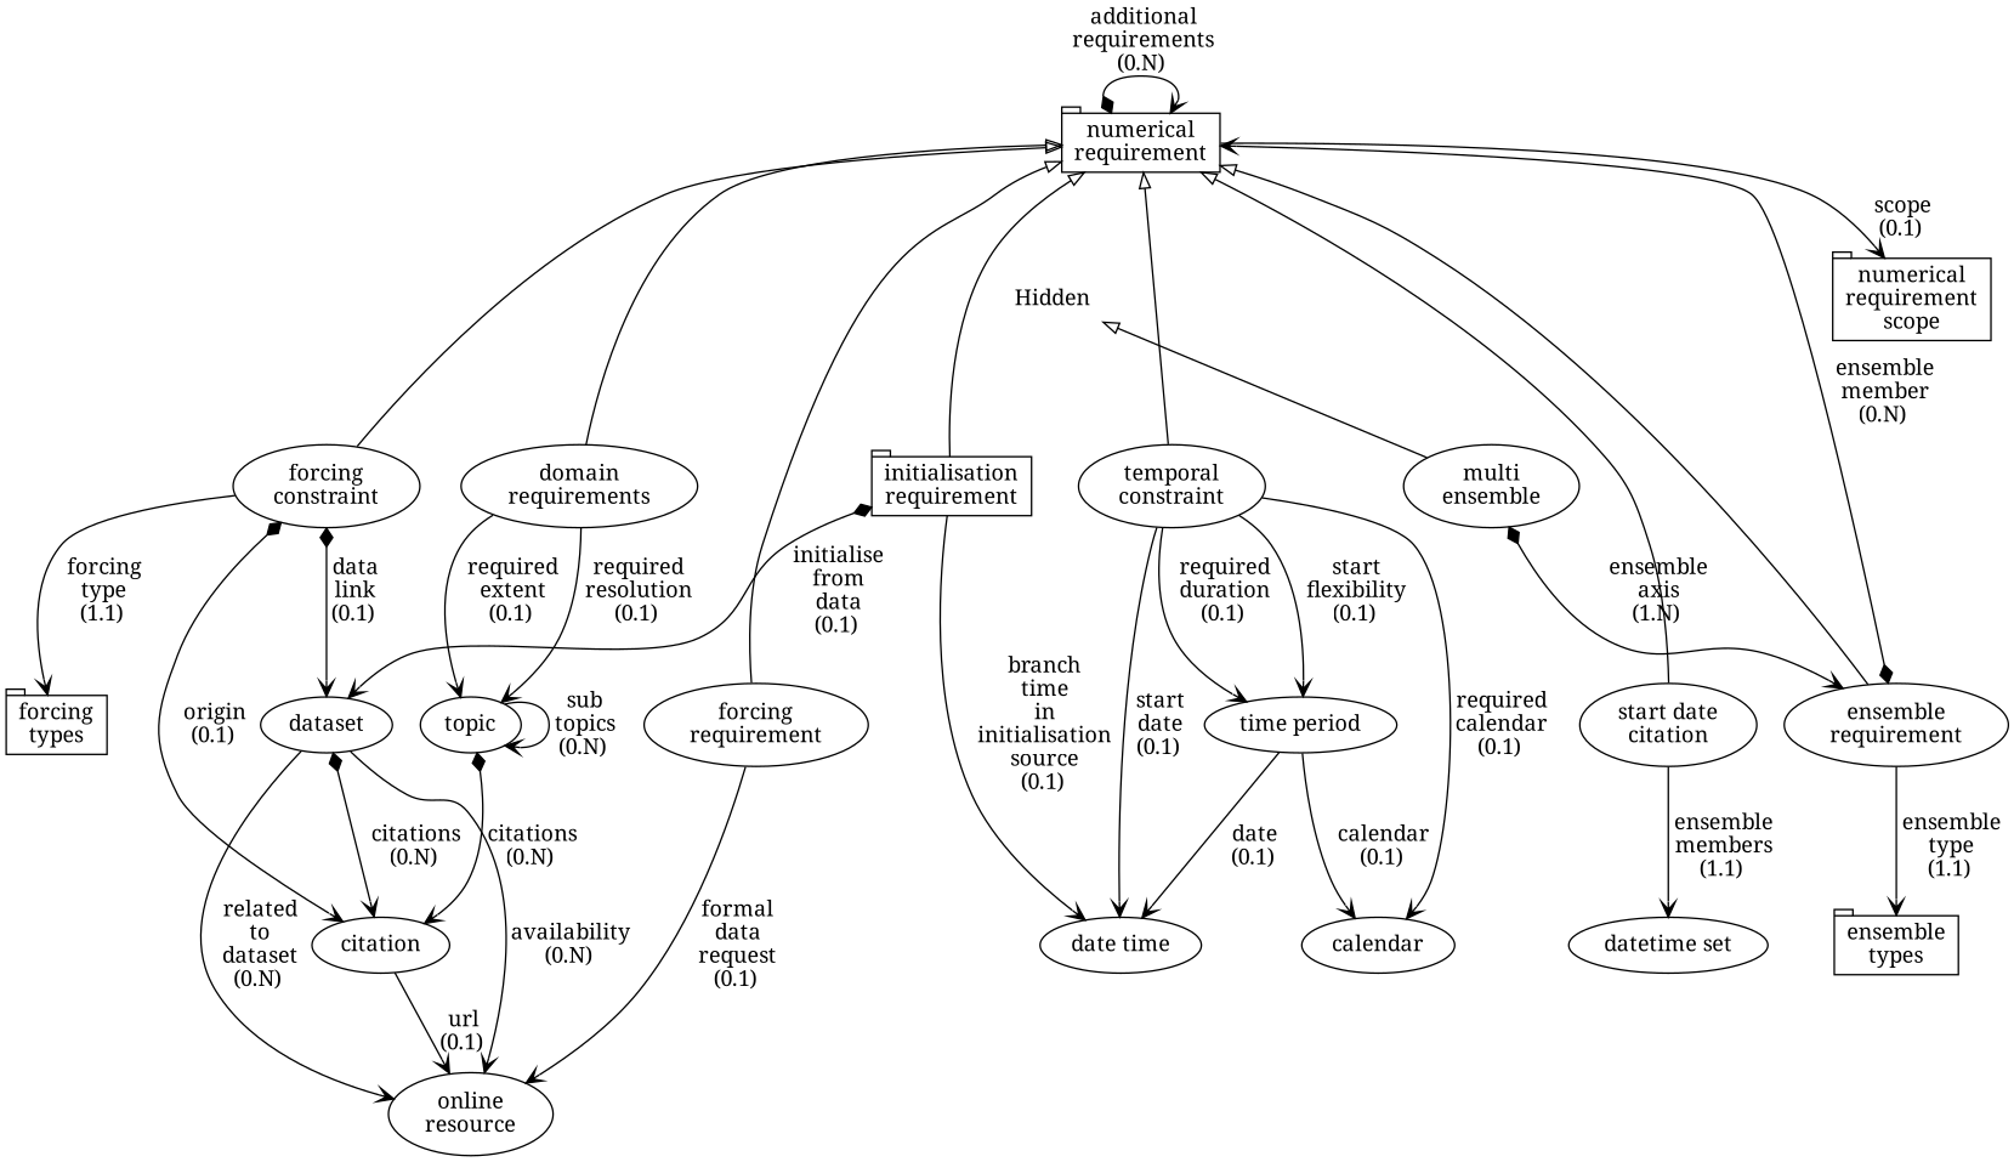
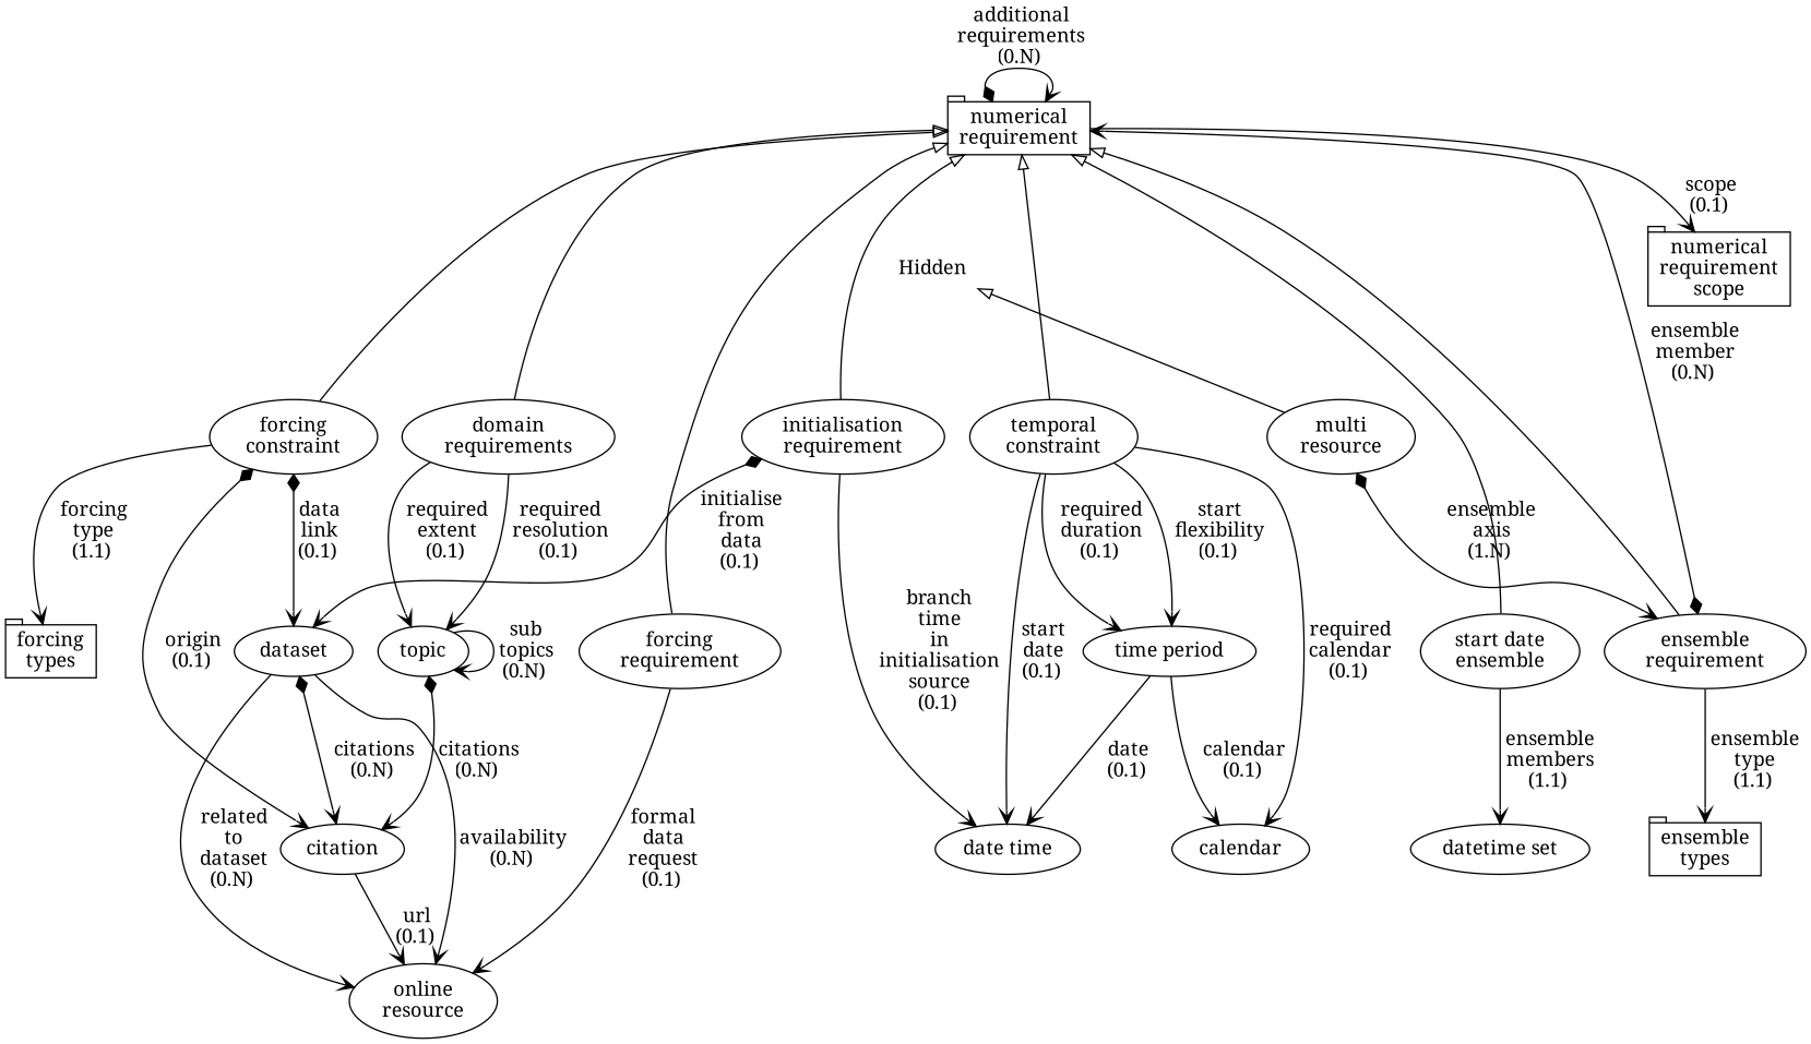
  digraph {
    fontname="Noto Serif"
    fontsize=8
    ranksep=0.3
    splines=True
    node [fillcolor=lightsalmon fontname="Noto Serif"]
    edge [arrowhead=vee fontname="Noto Serif" headport=c labelangle=30.0 labeldistance=2.2 labelfloat=False tailport=c]
    n1 [label="domain\nrequirements"]
    n2 [fillcolor=burlywood label=topic]
    n3 [fillcolor=lightgray label=citation]
    n4 [fillcolor=lightgray label="online\nresource"]
    n5 [label="ensemble\nrequirement"]
    n6 [label="ensemble\ntypes" shape=tab]
    n7 [label="numerical\nrequirement" shape=tab]
    n8 [label="forcing\nconstraint"]
-   n9 [label="initialisation\nrequirement" shape=tab]
+   n9 [label="initialisation\nrequirement"]
    n10 [label="forcing\nrequirement"]
-   n11 [label="start date\ncitation"]
+   n11 [label="start date\nensemble"]
    n12 [label="numerical\nrequirement\nscope" shape=tab]
    n13 [label="temporal\nconstraint"]
    Hidden [shape=none fillcolor=""]
    n15 [label="forcing\ntypes" shape=tab]
    n16 [fillcolor=palegoldenrod label=dataset]
    n17 [fillcolor=navajowhite3 label="date time"]
-   n18 [label="multi\nensemble"]
+   n18 [label="multi\nresource"]
    n19 [fillcolor=navajowhite3 label="datetime set"]
    n20 [fillcolor=navajowhite3 label=calendar]
    n21 [fillcolor=navajowhite3 label="time period"]
    n1 -> n2 [label=" required\n extent\n(0.1)"]
    n1 -> n2 [label=" required\n resolution\n(0.1)"]
    n2 -> n2 [label=" sub\n topics\n(0.N)"]
    n2 -> n3 [arrowtail=diamond dir=both label=" citations\n(0.N)" labelangle=45.0]
    n3 -> n4 [label=" url\n(0.1)"]
    n5 -> n6 [label=" ensemble\n type\n(1.1)"]
    n5 -> n7 [arrowtail=diamond dir=both label=" ensemble\n member\n(0.N)" labelangle=45.0]
    n7 -> n1 [arrowtail=empty dir=back arrowhead="" labelangle="" labeldistance="" labelfloat=""]
    n7 -> n5 [arrowtail=empty dir=back arrowhead="" labelangle="" labeldistance="" labelfloat=""]
    n7 -> n7 [arrowtail=diamond dir=both headport=ne label=" additional\n requirements\n(0.N)" labelangle=45.0 tailport=nw]
    n7 -> n8 [arrowtail=empty dir=back arrowhead="" labelangle="" labeldistance="" labelfloat=""]
    n7 -> n9 [arrowtail=empty dir=back arrowhead="" labelangle="" labeldistance="" labelfloat=""]
    n7 -> n10 [arrowtail=empty dir=back arrowhead="" labelangle="" labeldistance="" labelfloat=""]
    n7 -> n11 [arrowtail=empty dir=back arrowhead="" labelangle="" labeldistance="" labelfloat=""]
    n7 -> n12 [label=" scope\n(0.1)"]
    n7 -> n13 [arrowtail=empty dir=back arrowhead="" labelangle="" labeldistance="" labelfloat=""]
    n7 -> Hidden [style=invis arrowhead="" labelangle="" labeldistance="" labelfloat=""]
    n8 -> n3 [arrowtail=diamond dir=both label=" origin\n(0.1)" labelangle=45.0]
    n8 -> n15 [label=" forcing\n type\n(1.1)"]
    n8 -> n16 [arrowtail=diamond dir=both label=" data\n link\n(0.1)" labelangle=45.0]
    n9 -> n10 [style=invis arrowhead="" labelangle="" labeldistance="" labelfloat=""]
    n9 -> n16 [arrowtail=diamond dir=both label=" initialise\n from\n data\n(0.1)" labelangle=45.0]
    n9 -> n17 [label=" branch\n time\n in\n initialisation\n source\n(0.1)"]
    n10 -> n4 [label=" formal\n data\n request\n(0.1)"]
    n11 -> n19 [label=" ensemble\n members\n(1.1)"]
    n13 -> n17 [label=" start\n date\n(0.1)"]
    n13 -> n20 [label=" required\n calendar\n(0.1)"]
    n13 -> n21 [label=" required\n duration\n(0.1)"]
    n13 -> n21 [label=" start\n flexibility\n(0.1)"]
    Hidden -> n1 [style=invis arrowhead="" labelangle="" labeldistance="" labelfloat=""]
    Hidden -> n8 [style=invis arrowhead="" labelangle="" labeldistance="" labelfloat=""]
    Hidden -> n9 [style=invis arrowhead="" labelangle="" labeldistance="" labelfloat=""]
    Hidden -> n13 [style=invis arrowhead="" labelangle="" labeldistance="" labelfloat=""]
    Hidden -> n18 [arrowtail=empty dir=back arrowhead="" labelangle="" labeldistance="" labelfloat=""]
    n16 -> n3 [arrowtail=diamond dir=both label=" citations\n(0.N)" labelangle=45.0]
    n16 -> n4 [label=" availability\n(0.N)"]
    n16 -> n4 [label=" related\n to\n dataset\n(0.N)"]
    n18 -> n5 [arrowtail=diamond dir=both label=" ensemble\n axis\n(1.N)" labelangle=45.0]
    n18 -> n11 [style=invis arrowhead="" labelangle="" labeldistance="" labelfloat=""]
    n21 -> n17 [label=" date\n(0.1)"]
    n21 -> n20 [label=" calendar\n(0.1)"]
  }
